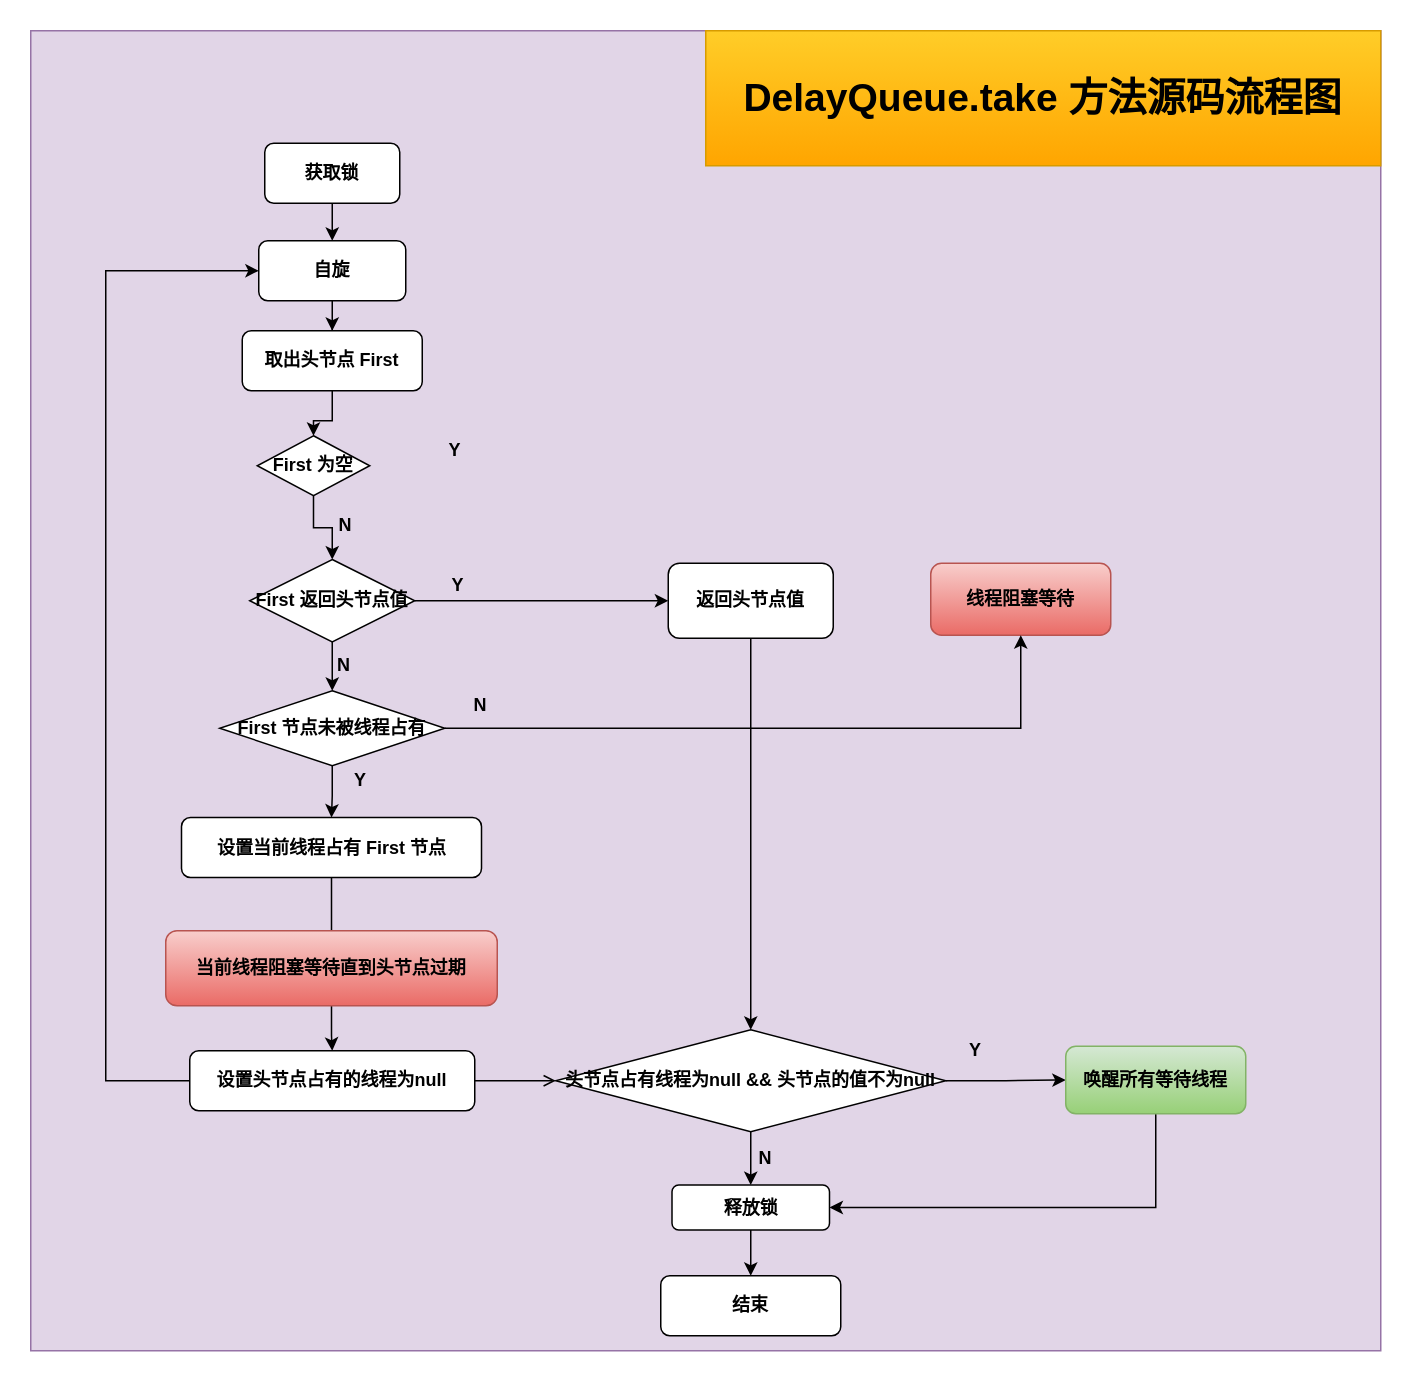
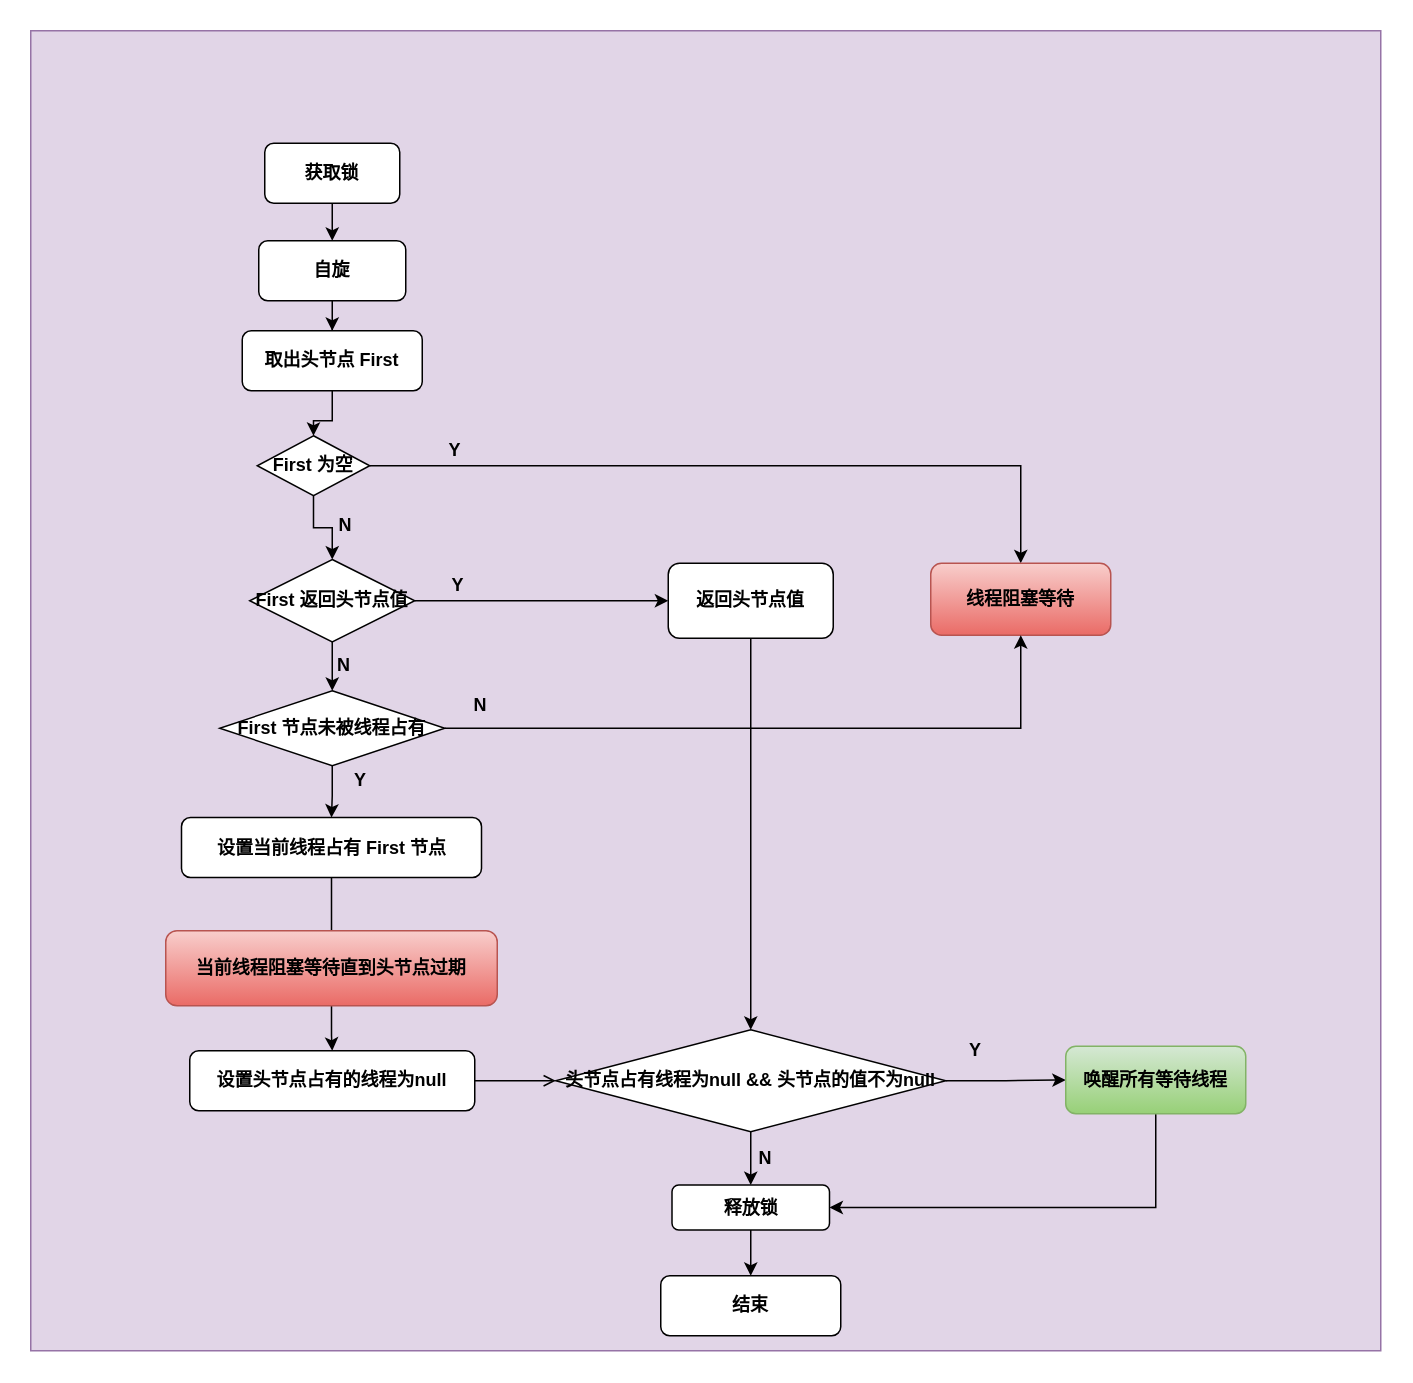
  <mxCell id="0" />
  <mxCell id="1" parent="0" />
  <mxCell id="2" value="" style="rounded=0;whiteSpace=wrap;html=1;fontStyle=1;fillColor=#e1d5e7;strokeColor=#9673a6;" vertex="1" parent="1"><mxGeometry x="20" y="20" width="900" height="880" as="geometry" /></mxCell>
  <mxCell id="3" style="edgeStyle=orthogonalEdgeStyle;rounded=0;orthogonalLoop=1;jettySize=auto;html=1;exitX=0.5;exitY=1;exitDx=0;exitDy=0;fontStyle=1" edge="1" parent="1" source="4" target="34"><mxGeometry relative="1" as="geometry" /></mxCell>
  <mxCell id="4" value="获取锁" style="rounded=1;whiteSpace=wrap;html=1;fontStyle=1" parent="1" vertex="1"><mxGeometry x="176" y="95" width="90" height="40" as="geometry" /></mxCell>
  <mxCell id="5" style="edgeStyle=orthogonalEdgeStyle;rounded=0;orthogonalLoop=1;jettySize=auto;html=1;exitX=0.5;exitY=1;exitDx=0;exitDy=0;fontStyle=1" parent="1" source="6" target="9" edge="1"><mxGeometry relative="1" as="geometry" /></mxCell>
  <mxCell id="6" value="取出头节点 First" style="rounded=1;whiteSpace=wrap;html=1;fontStyle=1" parent="1" vertex="1"><mxGeometry x="161" y="220" width="120" height="40" as="geometry" /></mxCell>
+ <mxCell id="7" style="edgeStyle=orthogonalEdgeStyle;rounded=0;orthogonalLoop=1;jettySize=auto;html=1;exitX=1;exitY=0.5;exitDx=0;exitDy=0;fontStyle=1" parent="1" source="9" target="10" edge="1"><mxGeometry relative="1" as="geometry" /></mxCell>
  <mxCell id="8" style="edgeStyle=orthogonalEdgeStyle;rounded=0;orthogonalLoop=1;jettySize=auto;html=1;exitX=0.5;exitY=1;exitDx=0;exitDy=0;fontStyle=1" edge="1" parent="1" source="9" target="13"><mxGeometry relative="1" as="geometry" /></mxCell>
  <mxCell id="9" value="&lt;span style=&quot;white-space: normal&quot;&gt;First 为空&lt;/span&gt;" style="rhombus;whiteSpace=wrap;html=1;fontStyle=1" parent="1" vertex="1"><mxGeometry x="171" y="290" width="75" height="40" as="geometry" /></mxCell>
  <mxCell id="10" value="线程阻塞等待" style="rounded=1;whiteSpace=wrap;html=1;fontStyle=1;fillColor=#f8cecc;strokeColor=#b85450;gradientColor=#ea6b66;" parent="1" vertex="1"><mxGeometry x="620" y="375" width="120" height="48" as="geometry" /></mxCell>
  <mxCell id="11" style="edgeStyle=orthogonalEdgeStyle;rounded=0;orthogonalLoop=1;jettySize=auto;html=1;exitX=1;exitY=0.5;exitDx=0;exitDy=0;fontStyle=1" parent="1" source="13" target="15" edge="1"><mxGeometry relative="1" as="geometry" /></mxCell>
  <mxCell id="12" style="edgeStyle=orthogonalEdgeStyle;rounded=0;orthogonalLoop=1;jettySize=auto;html=1;exitX=0.5;exitY=1;exitDx=0;exitDy=0;fontStyle=1" parent="1" source="13" target="18" edge="1"><mxGeometry relative="1" as="geometry" /></mxCell>
  <mxCell id="13" value="First 返回头节点值" style="rhombus;whiteSpace=wrap;html=1;fontStyle=1" parent="1" vertex="1"><mxGeometry x="166" y="372.5" width="110" height="55" as="geometry" /></mxCell>
  <mxCell id="14" style="edgeStyle=orthogonalEdgeStyle;rounded=0;orthogonalLoop=1;jettySize=auto;html=1;exitX=0.5;exitY=1;exitDx=0;exitDy=0;fontSize=14;" edge="1" parent="1" source="15" target="28"><mxGeometry relative="1" as="geometry" /></mxCell>
  <mxCell id="15" value="返回头节点值" style="rounded=1;whiteSpace=wrap;html=1;fontStyle=1" parent="1" vertex="1"><mxGeometry x="445" y="375" width="110" height="50" as="geometry" /></mxCell>
  <mxCell id="16" style="edgeStyle=orthogonalEdgeStyle;rounded=0;orthogonalLoop=1;jettySize=auto;html=1;exitX=1;exitY=0.5;exitDx=0;exitDy=0;entryX=0.5;entryY=1;entryDx=0;entryDy=0;fontStyle=1" parent="1" source="18" target="10" edge="1"><mxGeometry relative="1" as="geometry" /></mxCell>
  <mxCell id="17" style="edgeStyle=orthogonalEdgeStyle;rounded=0;orthogonalLoop=1;jettySize=auto;html=1;exitX=0.5;exitY=1;exitDx=0;exitDy=0;fontStyle=1" parent="1" source="18" target="20" edge="1"><mxGeometry relative="1" as="geometry" /></mxCell>
  <mxCell id="18" value="First 节点未被线程占有" style="rhombus;whiteSpace=wrap;html=1;fontStyle=1" parent="1" vertex="1"><mxGeometry x="146" y="460" width="150" height="50" as="geometry" /></mxCell>
  <mxCell id="19" style="edgeStyle=orthogonalEdgeStyle;rounded=0;orthogonalLoop=1;jettySize=auto;html=1;exitX=0.5;exitY=1;exitDx=0;exitDy=0;fontStyle=1;endArrow=none;" parent="1" source="20" target="22" edge="1"><mxGeometry relative="1" as="geometry" /></mxCell>
  <mxCell id="20" value="设置当前线程占有 First 节点" style="rounded=1;whiteSpace=wrap;html=1;fontStyle=1" parent="1" vertex="1"><mxGeometry x="120.5" y="544.5" width="200" height="40" as="geometry" /></mxCell>
  <mxCell id="21" style="edgeStyle=orthogonalEdgeStyle;rounded=0;orthogonalLoop=1;jettySize=auto;html=1;exitX=0.5;exitY=1;exitDx=0;exitDy=0;fontStyle=1" parent="1" source="22" target="25" edge="1"><mxGeometry relative="1" as="geometry" /></mxCell>
  <mxCell id="22" value="当前线程阻塞等待直到头节点过期" style="rounded=1;whiteSpace=wrap;html=1;fontStyle=1;gradientColor=#ea6b66;fillColor=#f8cecc;strokeColor=#b85450;" parent="1" vertex="1"><mxGeometry x="110" y="620" width="221" height="50" as="geometry" /></mxCell>
- <mxCell id="23" style="edgeStyle=orthogonalEdgeStyle;rounded=0;orthogonalLoop=1;jettySize=auto;html=1;exitX=0;exitY=0.5;exitDx=0;exitDy=0;entryX=0;entryY=0.5;entryDx=0;entryDy=0;fontStyle=1" edge="1" parent="1" source="25" target="34"><mxGeometry relative="1" as="geometry"><Array as="points"><mxPoint x="70" y="720" /><mxPoint x="70" y="180" /></Array></mxGeometry></mxCell>
  <mxCell id="24" style="edgeStyle=orthogonalEdgeStyle;rounded=0;orthogonalLoop=1;jettySize=auto;html=1;exitX=1;exitY=0.5;exitDx=0;exitDy=0;entryX=0;entryY=0.5;entryDx=0;entryDy=0;fontSize=14;endArrow=open;" edge="1" parent="1" source="25" target="28"><mxGeometry relative="1" as="geometry" /></mxCell>
  <mxCell id="25" value="设置头节点占有的线程为null" style="rounded=1;whiteSpace=wrap;html=1;fontStyle=1" parent="1" vertex="1"><mxGeometry x="126" y="700" width="190" height="40" as="geometry" /></mxCell>
  <mxCell id="26" style="edgeStyle=orthogonalEdgeStyle;rounded=0;orthogonalLoop=1;jettySize=auto;html=1;exitX=0.5;exitY=1;exitDx=0;exitDy=0;fontStyle=1" parent="1" source="28" target="32" edge="1"><mxGeometry relative="1" as="geometry" /></mxCell>
  <mxCell id="27" style="edgeStyle=orthogonalEdgeStyle;rounded=0;orthogonalLoop=1;jettySize=auto;html=1;exitX=1;exitY=0.5;exitDx=0;exitDy=0;fontSize=14;" edge="1" parent="1" source="28" target="30"><mxGeometry relative="1" as="geometry" /></mxCell>
  <mxCell id="28" value="头节点占有线程为null &amp;amp;&amp;amp; 头节点的值不为null" style="rhombus;whiteSpace=wrap;html=1;fontStyle=1" parent="1" vertex="1"><mxGeometry x="370" y="686" width="260" height="68" as="geometry" /></mxCell>
  <mxCell id="29" style="edgeStyle=orthogonalEdgeStyle;rounded=0;orthogonalLoop=1;jettySize=auto;html=1;exitX=0.5;exitY=1;exitDx=0;exitDy=0;entryX=1;entryY=0.5;entryDx=0;entryDy=0;fontSize=14;" edge="1" parent="1" source="30" target="32"><mxGeometry relative="1" as="geometry" /></mxCell>
  <mxCell id="30" value="唤醒所有等待线程" style="rounded=1;whiteSpace=wrap;html=1;fontStyle=1;fillColor=#d5e8d4;strokeColor=#82b366;gradientColor=#97d077;" parent="1" vertex="1"><mxGeometry x="710" y="697" width="120" height="45" as="geometry" /></mxCell>
  <mxCell id="31" style="edgeStyle=orthogonalEdgeStyle;rounded=0;orthogonalLoop=1;jettySize=auto;html=1;exitX=0.5;exitY=1;exitDx=0;exitDy=0;fontSize=14;" edge="1" parent="1" source="32" target="44"><mxGeometry relative="1" as="geometry" /></mxCell>
  <mxCell id="32" value="释放锁" style="rounded=1;whiteSpace=wrap;html=1;fontStyle=1" parent="1" vertex="1"><mxGeometry x="447.5" y="789.5" width="105" height="30" as="geometry" /></mxCell>
  <mxCell id="33" style="edgeStyle=orthogonalEdgeStyle;rounded=0;orthogonalLoop=1;jettySize=auto;html=1;exitX=0.5;exitY=1;exitDx=0;exitDy=0;fontStyle=1" edge="1" parent="1" source="34" target="6"><mxGeometry relative="1" as="geometry" /></mxCell>
  <mxCell id="34" value="自旋" style="rounded=1;whiteSpace=wrap;html=1;fontStyle=1" vertex="1" parent="1"><mxGeometry x="172" y="160" width="98" height="40" as="geometry" /></mxCell>
- <mxCell id="35" value="DelayQueue.take 方法源码流程图" style="rounded=0;whiteSpace=wrap;html=1;fontStyle=1;fontSize=26;gradientColor=#ffa500;fillColor=#ffcd28;strokeColor=#d79b00;" vertex="1" parent="1"><mxGeometry x="470" y="20" width="450" height="90" as="geometry" /></mxCell>
  <mxCell id="36" value="N" style="text;html=1;strokeColor=none;fillColor=none;align=center;verticalAlign=middle;whiteSpace=wrap;rounded=0;fontStyle=1" vertex="1" parent="1"><mxGeometry x="490" y="762" width="40" height="20" as="geometry" /></mxCell>
  <mxCell id="37" value="Y" style="text;html=1;strokeColor=none;fillColor=none;align=center;verticalAlign=middle;whiteSpace=wrap;rounded=0;fontStyle=1" vertex="1" parent="1"><mxGeometry x="630" y="690" width="40" height="20" as="geometry" /></mxCell>
  <mxCell id="38" value="Y" style="text;html=1;strokeColor=none;fillColor=none;align=center;verticalAlign=middle;whiteSpace=wrap;rounded=0;fontStyle=1" vertex="1" parent="1"><mxGeometry x="219.5" y="510" width="40" height="20" as="geometry" /></mxCell>
  <mxCell id="39" value="Y" style="text;html=1;strokeColor=none;fillColor=none;align=center;verticalAlign=middle;whiteSpace=wrap;rounded=0;fontStyle=1" vertex="1" parent="1"><mxGeometry x="285" y="380" width="40" height="20" as="geometry" /></mxCell>
  <mxCell id="40" value="Y" style="text;html=1;strokeColor=none;fillColor=none;align=center;verticalAlign=middle;whiteSpace=wrap;rounded=0;fontStyle=1" vertex="1" parent="1"><mxGeometry x="283" y="290" width="40" height="20" as="geometry" /></mxCell>
  <mxCell id="41" value="N" style="text;html=1;strokeColor=none;fillColor=none;align=center;verticalAlign=middle;whiteSpace=wrap;rounded=0;fontStyle=1" vertex="1" parent="1"><mxGeometry x="300" y="460" width="40" height="20" as="geometry" /></mxCell>
  <mxCell id="42" value="N" style="text;html=1;strokeColor=none;fillColor=none;align=center;verticalAlign=middle;whiteSpace=wrap;rounded=0;fontStyle=1" vertex="1" parent="1"><mxGeometry x="209" y="432.5" width="40" height="20" as="geometry" /></mxCell>
  <mxCell id="43" value="N" style="text;html=1;strokeColor=none;fillColor=none;align=center;verticalAlign=middle;whiteSpace=wrap;rounded=0;fontStyle=1" vertex="1" parent="1"><mxGeometry x="210" y="340" width="40" height="20" as="geometry" /></mxCell>
  <mxCell id="44" value="结束" style="rounded=1;whiteSpace=wrap;html=1;fontSize=12;fontStyle=1" vertex="1" parent="1"><mxGeometry x="440" y="850" width="120" height="40" as="geometry" /></mxCell>
